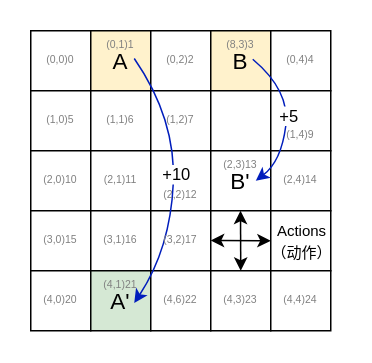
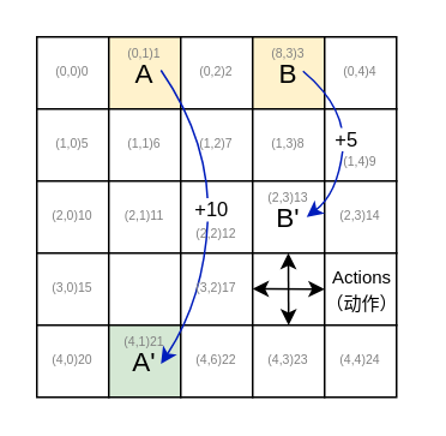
  <mxCell id="0" />
  <mxCell id="1" parent="0" />
  <mxCell id="2" value="" style="whiteSpace=wrap;html=1;aspect=fixed;" parent="1" vertex="1"><mxGeometry x="20" y="20" width="40" height="40" as="geometry" /></mxCell>
  <mxCell id="3" value="&lt;font style=&quot;font-size: 15px;&quot;&gt;A&lt;/font&gt;" style="whiteSpace=wrap;html=1;aspect=fixed;fillColor=#fff2cc;" parent="1" vertex="1"><mxGeometry x="60" y="20" width="40" height="40" as="geometry" /></mxCell>
  <mxCell id="4" value="" style="whiteSpace=wrap;html=1;aspect=fixed;" parent="1" vertex="1"><mxGeometry x="100" y="20" width="40" height="40" as="geometry" /></mxCell>
  <mxCell id="5" value="&lt;font style=&quot;font-size: 15px;&quot;&gt;B&lt;/font&gt;" style="whiteSpace=wrap;html=1;aspect=fixed;fillColor=#fff2cc;" parent="1" vertex="1"><mxGeometry x="140" y="20" width="40" height="40" as="geometry" /></mxCell>
  <mxCell id="6" value="" style="whiteSpace=wrap;html=1;aspect=fixed;" parent="1" vertex="1"><mxGeometry x="180" y="20" width="40" height="40" as="geometry" /></mxCell>
  <mxCell id="7" value="" style="whiteSpace=wrap;html=1;aspect=fixed;" parent="1" vertex="1"><mxGeometry x="20" y="60" width="40" height="40" as="geometry" /></mxCell>
  <mxCell id="8" value="" style="whiteSpace=wrap;html=1;aspect=fixed;" parent="1" vertex="1"><mxGeometry x="60" y="60" width="40" height="40" as="geometry" /></mxCell>
  <mxCell id="9" value="" style="whiteSpace=wrap;html=1;aspect=fixed;" parent="1" vertex="1"><mxGeometry x="100" y="60" width="40" height="40" as="geometry" /></mxCell>
  <mxCell id="10" value="" style="whiteSpace=wrap;html=1;aspect=fixed;" parent="1" vertex="1"><mxGeometry x="140" y="60" width="40" height="40" as="geometry" /></mxCell>
  <mxCell id="11" value="" style="whiteSpace=wrap;html=1;aspect=fixed;" parent="1" vertex="1"><mxGeometry x="180" y="60" width="40" height="40" as="geometry" /></mxCell>
  <mxCell id="12" value="" style="whiteSpace=wrap;html=1;aspect=fixed;" parent="1" vertex="1"><mxGeometry x="20" y="100" width="40" height="40" as="geometry" /></mxCell>
  <mxCell id="13" value="" style="whiteSpace=wrap;html=1;aspect=fixed;" parent="1" vertex="1"><mxGeometry x="60" y="100" width="40" height="40" as="geometry" /></mxCell>
  <mxCell id="14" value="" style="whiteSpace=wrap;html=1;aspect=fixed;" parent="1" vertex="1"><mxGeometry x="100" y="100" width="40" height="40" as="geometry" /></mxCell>
  <mxCell id="15" value="&lt;font style=&quot;font-size: 15px;&quot;&gt;B'&lt;/font&gt;" style="whiteSpace=wrap;html=1;aspect=fixed;" parent="1" vertex="1"><mxGeometry x="140" y="100" width="40" height="40" as="geometry" /></mxCell>
  <mxCell id="16" value="" style="whiteSpace=wrap;html=1;aspect=fixed;" parent="1" vertex="1"><mxGeometry x="180" y="100" width="40" height="40" as="geometry" /></mxCell>
  <mxCell id="17" value="" style="whiteSpace=wrap;html=1;aspect=fixed;" parent="1" vertex="1"><mxGeometry x="20" y="140" width="40" height="40" as="geometry" /></mxCell>
  <mxCell id="18" value="" style="whiteSpace=wrap;html=1;aspect=fixed;" parent="1" vertex="1"><mxGeometry x="60" y="140" width="40" height="40" as="geometry" /></mxCell>
  <mxCell id="19" value="" style="whiteSpace=wrap;html=1;aspect=fixed;" parent="1" vertex="1"><mxGeometry x="100" y="140" width="40" height="40" as="geometry" /></mxCell>
  <mxCell id="20" value="" style="whiteSpace=wrap;html=1;aspect=fixed;" parent="1" vertex="1"><mxGeometry x="140" y="140" width="40" height="40" as="geometry" /></mxCell>
  <mxCell id="21" value="" style="whiteSpace=wrap;html=1;aspect=fixed;" parent="1" vertex="1"><mxGeometry x="180" y="140" width="40" height="40" as="geometry" /></mxCell>
  <mxCell id="22" value="" style="whiteSpace=wrap;html=1;aspect=fixed;" parent="1" vertex="1"><mxGeometry x="20" y="180" width="40" height="40" as="geometry" /></mxCell>
  <mxCell id="23" value="&lt;font style=&quot;font-size: 15px;&quot;&gt;A'&lt;/font&gt;" style="whiteSpace=wrap;html=1;aspect=fixed;fillColor=#d5e8d4;" parent="1" vertex="1"><mxGeometry x="60" y="180" width="40" height="40" as="geometry" /></mxCell>
  <mxCell id="24" value="" style="whiteSpace=wrap;html=1;aspect=fixed;" parent="1" vertex="1"><mxGeometry x="100" y="180" width="40" height="40" as="geometry" /></mxCell>
  <mxCell id="25" value="" style="whiteSpace=wrap;html=1;aspect=fixed;" parent="1" vertex="1"><mxGeometry x="140" y="180" width="40" height="40" as="geometry" /></mxCell>
  <mxCell id="26" value="" style="whiteSpace=wrap;html=1;aspect=fixed;" parent="1" vertex="1"><mxGeometry x="180" y="180" width="40" height="40" as="geometry" /></mxCell>
  <mxCell id="27" value="" style="curved=1;endArrow=classic;html=1;rounded=0;fillColor=#0050ef;strokeColor=#001DBC;" parent="1" edge="1"><mxGeometry width="50" height="50" relative="1" as="geometry"><mxPoint x="89" y="38.5" as="sourcePoint" /><mxPoint x="89" y="201.5" as="targetPoint" /><Array as="points"><mxPoint x="117" y="79" /><mxPoint x="113" y="165" /></Array></mxGeometry></mxCell>
  <mxCell id="28" value="+10" style="edgeLabel;html=1;align=center;verticalAlign=middle;resizable=0;points=[];" parent="27" vertex="1" connectable="0"><mxGeometry x="-0.04" y="1" relative="1" as="geometry"><mxPoint as="offset" /></mxGeometry></mxCell>
  <mxCell id="29" value="" style="curved=1;endArrow=classic;html=1;rounded=0;fillColor=#0050ef;strokeColor=#001DBC;" parent="1" edge="1"><mxGeometry width="50" height="50" relative="1" as="geometry"><mxPoint x="168" y="39" as="sourcePoint" /><mxPoint x="170" y="120" as="targetPoint" /><Array as="points"><mxPoint x="193" y="60" /><mxPoint x="187" y="107" /></Array></mxGeometry></mxCell>
  <mxCell id="30" value="+5" style="edgeLabel;html=1;align=center;verticalAlign=middle;resizable=0;points=[];" parent="29" vertex="1" connectable="0"><mxGeometry x="-0.04" y="1" relative="1" as="geometry"><mxPoint as="offset" /></mxGeometry></mxCell>
  <mxCell id="31" value="" style="endArrow=classic;startArrow=classic;html=1;rounded=0;" parent="1" edge="1"><mxGeometry width="50" height="50" relative="1" as="geometry"><mxPoint x="140" y="159.83" as="sourcePoint" /><mxPoint x="180" y="160" as="targetPoint" /></mxGeometry></mxCell>
  <mxCell id="32" value="" style="endArrow=classic;startArrow=classic;html=1;rounded=0;" parent="1" edge="1"><mxGeometry width="50" height="50" relative="1" as="geometry"><mxPoint x="160" y="180" as="sourcePoint" /><mxPoint x="159.83" y="140" as="targetPoint" /></mxGeometry></mxCell>
  <mxCell id="33" value="&lt;font style=&quot;font-size: 10px;&quot;&gt;Actions（动作）&lt;/font&gt;" style="text;html=1;strokeColor=none;fillColor=none;align=center;verticalAlign=middle;whiteSpace=wrap;rounded=0;" parent="1" vertex="1"><mxGeometry x="176" y="145" width="50" height="30" as="geometry" /></mxCell>
  <mxCell id="34" value="(0,0)0" style="text;html=1;strokeColor=none;fillColor=none;align=center;verticalAlign=middle;whiteSpace=wrap;rounded=0;fontSize=7;fontColor=#808080;" vertex="1" parent="1"><mxGeometry x="20" y="30" width="40" height="20" as="geometry" /></mxCell>
  <mxCell id="35" value="(0,1)1" style="text;html=1;strokeColor=none;fillColor=none;align=center;verticalAlign=middle;whiteSpace=wrap;rounded=0;fontSize=7;fontColor=#808080;" vertex="1" parent="1"><mxGeometry x="60" y="20" width="40" height="20" as="geometry" /></mxCell>
  <mxCell id="36" value="(0,2)2" style="text;html=1;strokeColor=none;fillColor=none;align=center;verticalAlign=middle;whiteSpace=wrap;rounded=0;fontSize=7;fontColor=#808080;" vertex="1" parent="1"><mxGeometry x="100" y="30" width="40" height="20" as="geometry" /></mxCell>
  <mxCell id="37" value="(8,3)3" style="text;html=1;strokeColor=none;fillColor=none;align=center;verticalAlign=middle;whiteSpace=wrap;rounded=0;fontSize=7;fontColor=#808080;" vertex="1" parent="1"><mxGeometry x="140" y="20" width="40" height="20" as="geometry" /></mxCell>
  <mxCell id="38" value="(0,4)4" style="text;html=1;strokeColor=none;fillColor=none;align=center;verticalAlign=middle;whiteSpace=wrap;rounded=0;fontSize=7;fontColor=#808080;" vertex="1" parent="1"><mxGeometry x="180" y="30" width="40" height="20" as="geometry" /></mxCell>
  <mxCell id="39" value="(1,0)5" style="text;html=1;strokeColor=none;fillColor=none;align=center;verticalAlign=middle;whiteSpace=wrap;rounded=0;fontSize=7;fontColor=#808080;" vertex="1" parent="1"><mxGeometry x="20" y="70" width="40" height="20" as="geometry" /></mxCell>
  <mxCell id="40" value="(1,1)6" style="text;html=1;strokeColor=none;fillColor=none;align=center;verticalAlign=middle;whiteSpace=wrap;rounded=0;fontSize=7;fontColor=#808080;" vertex="1" parent="1"><mxGeometry x="60" y="70" width="40" height="20" as="geometry" /></mxCell>
  <mxCell id="41" value="(1,2)7" style="text;html=1;strokeColor=none;fillColor=none;align=center;verticalAlign=middle;whiteSpace=wrap;rounded=0;fontSize=7;fontColor=#808080;" vertex="1" parent="1"><mxGeometry x="100" y="70" width="40" height="20" as="geometry" /></mxCell>
+ <mxCell id="42" value="(1,3)8" style="text;html=1;strokeColor=none;fillColor=none;align=center;verticalAlign=middle;whiteSpace=wrap;rounded=0;fontSize=7;fontColor=#808080;" vertex="1" parent="1"><mxGeometry x="140" y="70" width="40" height="20" as="geometry" /></mxCell>
  <mxCell id="43" value="(1,4)9" style="text;html=1;strokeColor=none;fillColor=none;align=center;verticalAlign=middle;whiteSpace=wrap;rounded=0;fontSize=7;fontColor=#808080;" vertex="1" parent="1"><mxGeometry x="180" y="80" width="40" height="20" as="geometry" /></mxCell>
  <mxCell id="44" value="(2,0)10" style="text;html=1;strokeColor=none;fillColor=none;align=center;verticalAlign=middle;whiteSpace=wrap;rounded=0;fontSize=7;fontColor=#808080;" vertex="1" parent="1"><mxGeometry x="20" y="110" width="40" height="20" as="geometry" /></mxCell>
  <mxCell id="45" value="(2,1)11" style="text;html=1;strokeColor=none;fillColor=none;align=center;verticalAlign=middle;whiteSpace=wrap;rounded=0;fontSize=7;fontColor=#808080;" vertex="1" parent="1"><mxGeometry x="60" y="110" width="40" height="20" as="geometry" /></mxCell>
  <mxCell id="46" value="(2,2)12" style="text;html=1;strokeColor=none;fillColor=none;align=center;verticalAlign=middle;whiteSpace=wrap;rounded=0;fontSize=7;fontColor=#808080;" vertex="1" parent="1"><mxGeometry x="100" y="120" width="40" height="20" as="geometry" /></mxCell>
  <mxCell id="47" value="(2,3)13" style="text;html=1;strokeColor=none;fillColor=none;align=center;verticalAlign=middle;whiteSpace=wrap;rounded=0;fontSize=7;fontColor=#808080;" vertex="1" parent="1"><mxGeometry x="140" y="100" width="40" height="20" as="geometry" /></mxCell>
- <mxCell id="48" value="(2,4)14" style="text;html=1;strokeColor=none;fillColor=none;align=center;verticalAlign=middle;whiteSpace=wrap;rounded=0;fontSize=7;fontColor=#808080;" vertex="1" parent="1"><mxGeometry x="180" y="110" width="40" height="20" as="geometry" /></mxCell>
+ <mxCell id="48" value="(2,3)14" style="text;html=1;strokeColor=none;fillColor=none;align=center;verticalAlign=middle;whiteSpace=wrap;rounded=0;fontSize=7;fontColor=#808080;" vertex="1" parent="1"><mxGeometry x="180" y="110" width="40" height="20" as="geometry" /></mxCell>
  <mxCell id="49" value="(3,0)15" style="text;html=1;strokeColor=none;fillColor=none;align=center;verticalAlign=middle;whiteSpace=wrap;rounded=0;fontSize=7;fontColor=#808080;" vertex="1" parent="1"><mxGeometry x="20" y="150" width="40" height="20" as="geometry" /></mxCell>
- <mxCell id="50" value="(3,1)16" style="text;html=1;strokeColor=none;fillColor=none;align=center;verticalAlign=middle;whiteSpace=wrap;rounded=0;fontSize=7;fontColor=#808080;" vertex="1" parent="1"><mxGeometry x="60" y="150" width="40" height="20" as="geometry" /></mxCell>
  <mxCell id="51" value="(3,2)17" style="text;html=1;strokeColor=none;fillColor=none;align=center;verticalAlign=middle;whiteSpace=wrap;rounded=0;fontSize=7;fontColor=#808080;" vertex="1" parent="1"><mxGeometry x="100" y="150" width="40" height="20" as="geometry" /></mxCell>
  <mxCell id="52" value="(4,0)20" style="text;html=1;strokeColor=none;fillColor=none;align=center;verticalAlign=middle;whiteSpace=wrap;rounded=0;fontSize=7;fontColor=#808080;" vertex="1" parent="1"><mxGeometry x="20" y="190" width="40" height="20" as="geometry" /></mxCell>
  <mxCell id="53" value="(4,1)21" style="text;html=1;strokeColor=none;fillColor=none;align=center;verticalAlign=middle;whiteSpace=wrap;rounded=0;fontSize=7;fontColor=#808080;" vertex="1" parent="1"><mxGeometry x="60" y="180" width="40" height="20" as="geometry" /></mxCell>
  <mxCell id="54" value="(4,6)22" style="text;html=1;strokeColor=none;fillColor=none;align=center;verticalAlign=middle;whiteSpace=wrap;rounded=0;fontSize=7;fontColor=#808080;" vertex="1" parent="1"><mxGeometry x="100" y="190" width="40" height="20" as="geometry" /></mxCell>
  <mxCell id="55" value="(4,3)23" style="text;html=1;strokeColor=none;fillColor=none;align=center;verticalAlign=middle;whiteSpace=wrap;rounded=0;fontSize=7;fontColor=#808080;" vertex="1" parent="1"><mxGeometry x="140" y="190" width="40" height="20" as="geometry" /></mxCell>
  <mxCell id="56" value="(4,4)24" style="text;html=1;strokeColor=none;fillColor=none;align=center;verticalAlign=middle;whiteSpace=wrap;rounded=0;fontSize=7;fontColor=#808080;" vertex="1" parent="1"><mxGeometry x="180" y="190" width="40" height="20" as="geometry" /></mxCell>
